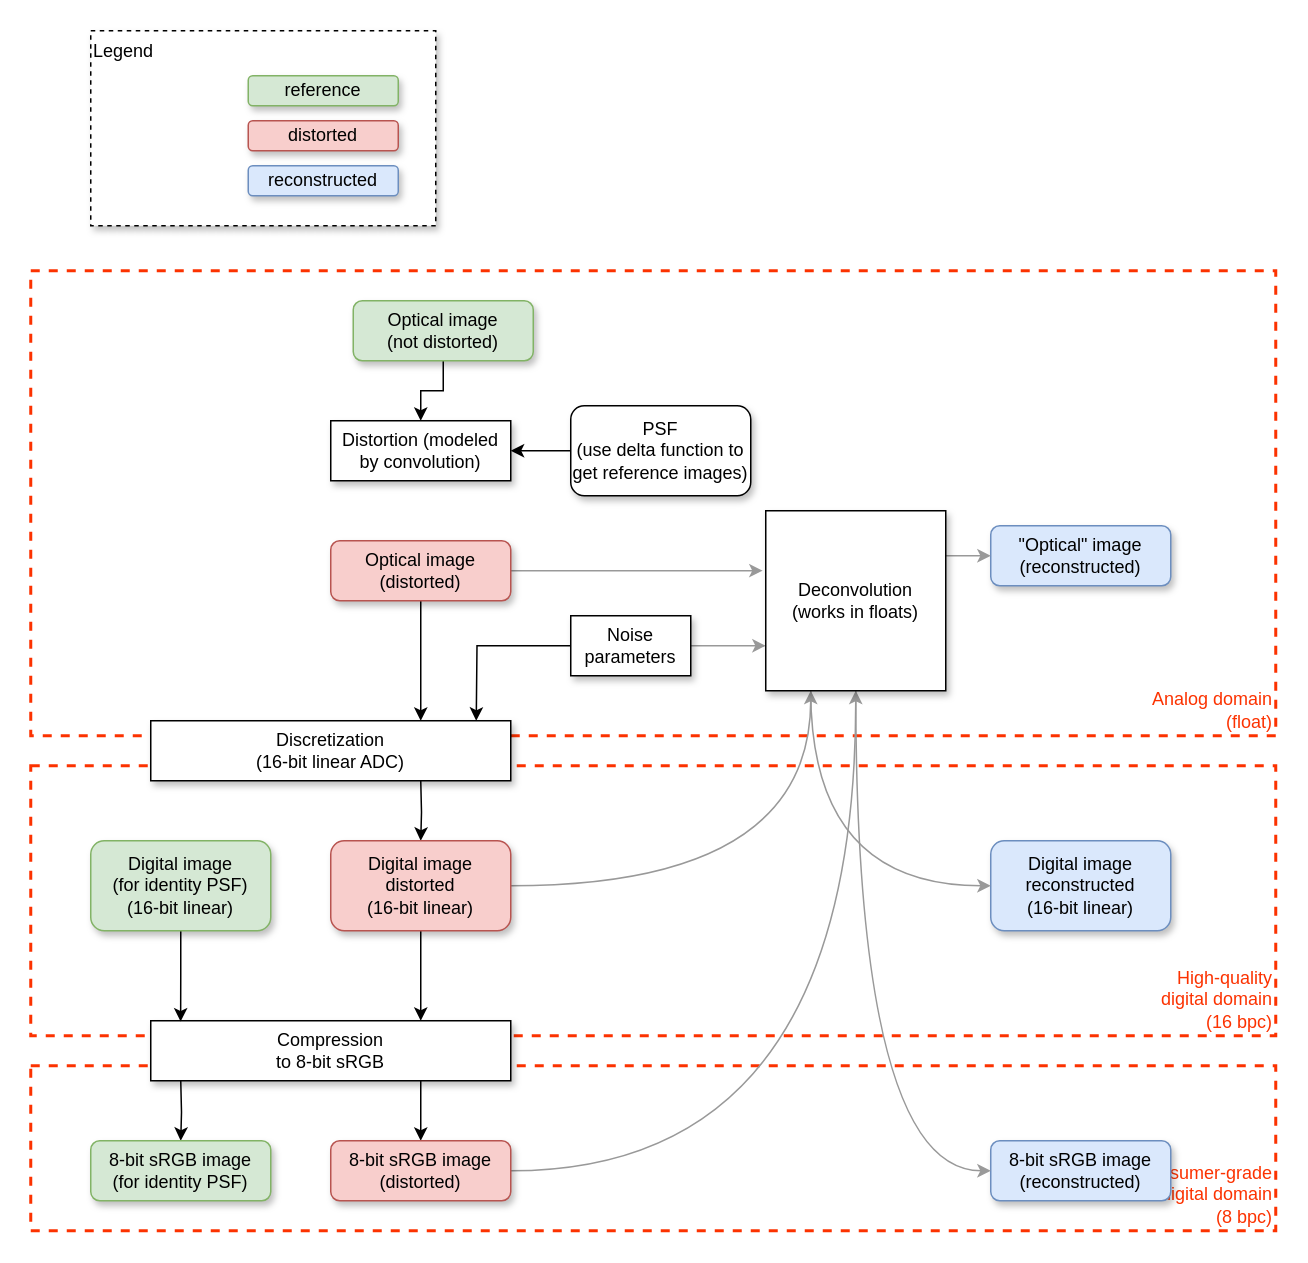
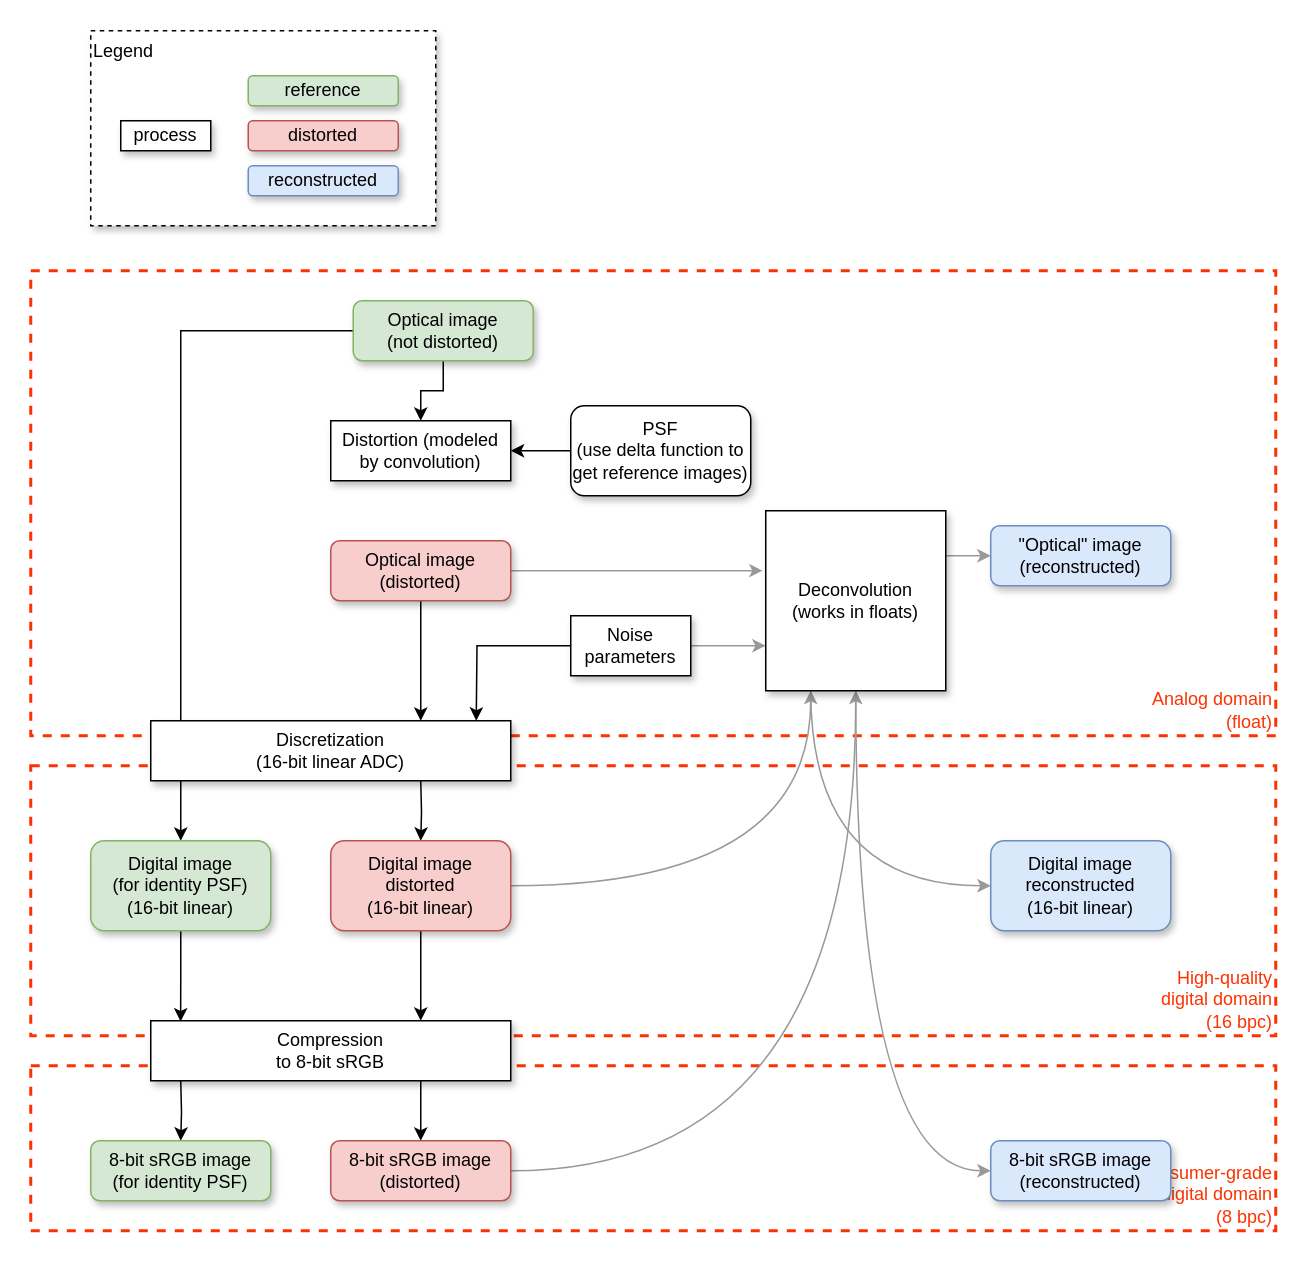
  <mxCell id="0" />
  <mxCell id="1" parent="0" />
  <mxCell id="2" value="Consumer-grade&lt;br&gt;digital domain&lt;br&gt;(8 bpc)" style="rounded=0;whiteSpace=wrap;html=1;shadow=0;dashed=1;glass=0;fillStyle=auto;fillColor=none;align=right;verticalAlign=bottom;strokeWidth=2;strokeColor=#FC3200;fontColor=#FC3200;" vertex="1" parent="1"><mxGeometry x="20" y="710" width="830" height="110" as="geometry" /></mxCell>
  <mxCell id="3" value="High-quality &lt;br&gt;digital domain&lt;br&gt;(16 bpc)" style="rounded=0;whiteSpace=wrap;html=1;shadow=0;dashed=1;glass=0;fillStyle=auto;fillColor=none;align=right;verticalAlign=bottom;strokeWidth=2;strokeColor=#FC3200;fontColor=#FC3200;" vertex="1" parent="1"><mxGeometry x="20" y="510" width="830" height="180" as="geometry" /></mxCell>
  <mxCell id="4" value="Analog domain&lt;br&gt;(float)" style="rounded=0;whiteSpace=wrap;html=1;shadow=0;dashed=1;glass=0;fillStyle=auto;fillColor=none;align=right;verticalAlign=bottom;strokeWidth=2;strokeColor=#FC3200;fontColor=#FC3200;" vertex="1" parent="1"><mxGeometry x="20" y="180" width="830" height="310" as="geometry" /></mxCell>
  <mxCell id="5" value="Legend" style="rounded=0;whiteSpace=wrap;html=1;shadow=1;align=left;verticalAlign=top;dashed=1;" vertex="1" parent="1"><mxGeometry x="60" y="20" width="230" height="130" as="geometry" /></mxCell>
  <mxCell id="6" style="edgeStyle=orthogonalEdgeStyle;rounded=0;orthogonalLoop=1;jettySize=auto;html=1;exitX=0.5;exitY=1;exitDx=0;exitDy=0;entryX=0.5;entryY=0;entryDx=0;entryDy=0;" edge="1" parent="1" source="8" target="12"><mxGeometry relative="1" as="geometry" /></mxCell>
+ <mxCell id="7" style="edgeStyle=orthogonalEdgeStyle;rounded=0;orthogonalLoop=1;jettySize=auto;html=1;exitX=0;exitY=0.5;exitDx=0;exitDy=0;entryX=0.5;entryY=0;entryDx=0;entryDy=0;fontColor=#FC3200;" edge="1" parent="1" source="8" target="29"><mxGeometry relative="1" as="geometry" /></mxCell>
  <mxCell id="8" value="Optical image&lt;br&gt;(not distorted)" style="rounded=1;whiteSpace=wrap;html=1;shadow=1;fillColor=#d5e8d4;strokeColor=#82b366;" vertex="1" parent="1"><mxGeometry x="235" y="200" width="120" height="40" as="geometry" /></mxCell>
  <mxCell id="9" style="edgeStyle=orthogonalEdgeStyle;rounded=0;orthogonalLoop=1;jettySize=auto;html=1;exitX=0.5;exitY=1;exitDx=0;exitDy=0;entryX=0.75;entryY=0;entryDx=0;entryDy=0;" edge="1" parent="1" source="11" target="16"><mxGeometry relative="1" as="geometry" /></mxCell>
  <mxCell id="10" style="edgeStyle=orthogonalEdgeStyle;rounded=0;orthogonalLoop=1;jettySize=auto;html=1;exitX=1;exitY=0.5;exitDx=0;exitDy=0;entryX=-0.017;entryY=0.333;entryDx=0;entryDy=0;entryPerimeter=0;fontColor=#FC3200;strokeColor=#999999;" edge="1" parent="1" source="11" target="41"><mxGeometry relative="1" as="geometry" /></mxCell>
  <mxCell id="11" value="Optical image&lt;br&gt;(distorted)" style="rounded=1;whiteSpace=wrap;html=1;shadow=1;fillColor=#f8cecc;strokeColor=#b85450;" vertex="1" parent="1"><mxGeometry x="220" y="360" width="120" height="40" as="geometry" /></mxCell>
  <mxCell id="12" value="Distortion (modeled by convolution)" style="rounded=0;whiteSpace=wrap;html=1;shadow=1;" vertex="1" parent="1"><mxGeometry x="220" y="280" width="120" height="40" as="geometry" /></mxCell>
  <mxCell id="13" style="edgeStyle=orthogonalEdgeStyle;rounded=0;orthogonalLoop=1;jettySize=auto;html=1;exitX=0;exitY=0.5;exitDx=0;exitDy=0;entryX=1;entryY=0.5;entryDx=0;entryDy=0;" edge="1" parent="1" source="14" target="12"><mxGeometry relative="1" as="geometry" /></mxCell>
  <mxCell id="14" value="PSF&lt;br&gt;(use delta function to get reference images)" style="rounded=1;whiteSpace=wrap;html=1;shadow=1;" vertex="1" parent="1"><mxGeometry x="380" y="270" width="120" height="60" as="geometry" /></mxCell>
  <mxCell id="15" style="edgeStyle=orthogonalEdgeStyle;rounded=0;orthogonalLoop=1;jettySize=auto;html=1;entryX=0.5;entryY=0;entryDx=0;entryDy=0;" edge="1" parent="1" target="23"><mxGeometry relative="1" as="geometry"><mxPoint x="280" y="520" as="sourcePoint" /></mxGeometry></mxCell>
  <mxCell id="16" value="Discretization&lt;br&gt;(16-bit linear ADC)" style="rounded=0;whiteSpace=wrap;html=1;shadow=1;" vertex="1" parent="1"><mxGeometry x="100" y="480" width="240" height="40" as="geometry" /></mxCell>
  <mxCell id="17" style="edgeStyle=orthogonalEdgeStyle;rounded=0;orthogonalLoop=1;jettySize=auto;html=1;exitX=0;exitY=0.5;exitDx=0;exitDy=0;" edge="1" parent="1" source="19"><mxGeometry relative="1" as="geometry"><mxPoint x="317" y="480" as="targetPoint" /></mxGeometry></mxCell>
  <mxCell id="18" style="edgeStyle=orthogonalEdgeStyle;rounded=0;orthogonalLoop=1;jettySize=auto;html=1;exitX=1;exitY=0.5;exitDx=0;exitDy=0;entryX=0;entryY=0.75;entryDx=0;entryDy=0;fontColor=#FC3200;strokeColor=#999999;" edge="1" parent="1" source="19" target="41"><mxGeometry relative="1" as="geometry" /></mxCell>
  <mxCell id="19" value="Noise&lt;br&gt;parameters" style="whiteSpace=wrap;html=1;shadow=1;rounded=0;" vertex="1" parent="1"><mxGeometry x="380" y="410" width="80" height="40" as="geometry" /></mxCell>
+ <mxCell id="20" value="process" style="rounded=0;whiteSpace=wrap;html=1;shadow=1;" vertex="1" parent="1"><mxGeometry x="80" y="80" width="60" height="20" as="geometry" /></mxCell>
  <mxCell id="21" style="edgeStyle=orthogonalEdgeStyle;rounded=0;orthogonalLoop=1;jettySize=auto;html=1;exitX=0.5;exitY=1;exitDx=0;exitDy=0;entryX=0.75;entryY=0;entryDx=0;entryDy=0;" edge="1" parent="1" source="23" target="25"><mxGeometry relative="1" as="geometry" /></mxCell>
  <mxCell id="22" style="edgeStyle=orthogonalEdgeStyle;rounded=0;orthogonalLoop=1;jettySize=auto;html=1;exitX=1;exitY=0.5;exitDx=0;exitDy=0;entryX=0.25;entryY=1;entryDx=0;entryDy=0;fontColor=#FC3200;curved=1;strokeColor=#999999;" edge="1" parent="1" source="23" target="41"><mxGeometry relative="1" as="geometry" /></mxCell>
  <mxCell id="23" value="Digital image&lt;br&gt;distorted&lt;br&gt;(16-bit linear)" style="rounded=1;whiteSpace=wrap;html=1;shadow=1;fillColor=#f8cecc;strokeColor=#b85450;" vertex="1" parent="1"><mxGeometry x="220" y="560" width="120" height="60" as="geometry" /></mxCell>
  <mxCell id="24" style="edgeStyle=orthogonalEdgeStyle;rounded=0;orthogonalLoop=1;jettySize=auto;html=1;exitX=0.75;exitY=1;exitDx=0;exitDy=0;entryX=0.5;entryY=0;entryDx=0;entryDy=0;" edge="1" parent="1" source="25" target="27"><mxGeometry relative="1" as="geometry" /></mxCell>
  <mxCell id="25" value="Compression &lt;br&gt;to 8-bit sRGB" style="rounded=0;whiteSpace=wrap;html=1;shadow=1;" vertex="1" parent="1"><mxGeometry x="100" y="680" width="240" height="40" as="geometry" /></mxCell>
  <mxCell id="26" style="edgeStyle=orthogonalEdgeStyle;rounded=0;orthogonalLoop=1;jettySize=auto;html=1;exitX=1;exitY=0.5;exitDx=0;exitDy=0;entryX=0.5;entryY=1;entryDx=0;entryDy=0;fontColor=#FC3200;curved=1;strokeColor=#999999;" edge="1" parent="1" source="27" target="41"><mxGeometry relative="1" as="geometry" /></mxCell>
  <mxCell id="27" value="8-bit sRGB image&lt;br&gt;(distorted)" style="rounded=1;whiteSpace=wrap;html=1;shadow=1;fillColor=#f8cecc;strokeColor=#b85450;" vertex="1" parent="1"><mxGeometry x="220" y="760" width="120" height="40" as="geometry" /></mxCell>
  <mxCell id="28" style="edgeStyle=orthogonalEdgeStyle;rounded=0;orthogonalLoop=1;jettySize=auto;html=1;exitX=0.5;exitY=1;exitDx=0;exitDy=0;entryX=0.083;entryY=0.013;entryDx=0;entryDy=0;entryPerimeter=0;fontColor=#FC3200;" edge="1" parent="1" source="29" target="25"><mxGeometry relative="1" as="geometry" /></mxCell>
  <mxCell id="29" value="Digital image&lt;br&gt;(for identity PSF)&lt;br&gt;(16-bit linear)" style="rounded=1;whiteSpace=wrap;html=1;shadow=1;fillColor=#d5e8d4;strokeColor=#82b366;" vertex="1" parent="1"><mxGeometry x="60" y="560" width="120" height="60" as="geometry" /></mxCell>
  <mxCell id="30" style="edgeStyle=orthogonalEdgeStyle;rounded=0;orthogonalLoop=1;jettySize=auto;html=1;exitX=0.75;exitY=1;exitDx=0;exitDy=0;entryX=0.5;entryY=0;entryDx=0;entryDy=0;" edge="1" parent="1" target="31"><mxGeometry relative="1" as="geometry"><mxPoint x="120" y="720" as="sourcePoint" /></mxGeometry></mxCell>
  <mxCell id="31" value="8-bit sRGB image&lt;br&gt;(for identity PSF)" style="rounded=1;whiteSpace=wrap;html=1;shadow=1;fillColor=#d5e8d4;strokeColor=#82b366;" vertex="1" parent="1"><mxGeometry x="60" y="760" width="120" height="40" as="geometry" /></mxCell>
  <mxCell id="32" value="reference" style="rounded=1;whiteSpace=wrap;html=1;shadow=1;fillColor=#d5e8d4;strokeColor=#82b366;" vertex="1" parent="1"><mxGeometry x="165" y="50" width="100" height="20" as="geometry" /></mxCell>
  <mxCell id="33" value="reconstructed" style="rounded=1;whiteSpace=wrap;html=1;shadow=1;fillColor=#dae8fc;strokeColor=#6c8ebf;" vertex="1" parent="1"><mxGeometry x="165" y="110" width="100" height="20" as="geometry" /></mxCell>
  <mxCell id="34" value="distorted" style="rounded=1;whiteSpace=wrap;html=1;shadow=1;fillColor=#f8cecc;strokeColor=#b85450;" vertex="1" parent="1"><mxGeometry x="165" y="80" width="100" height="20" as="geometry" /></mxCell>
  <mxCell id="35" value="8-bit sRGB image&lt;br&gt;(reconstructed)" style="rounded=1;whiteSpace=wrap;html=1;shadow=1;fillColor=#dae8fc;strokeColor=#6c8ebf;" vertex="1" parent="1"><mxGeometry x="660" y="760" width="120" height="40" as="geometry" /></mxCell>
  <mxCell id="36" value="Digital image&lt;br&gt;reconstructed&lt;br&gt;(16-bit linear)" style="rounded=1;whiteSpace=wrap;html=1;shadow=1;fillColor=#dae8fc;strokeColor=#6c8ebf;" vertex="1" parent="1"><mxGeometry x="660" y="560" width="120" height="60" as="geometry" /></mxCell>
  <mxCell id="37" value="&quot;Optical&quot; image&lt;br&gt;(reconstructed)" style="rounded=1;whiteSpace=wrap;html=1;shadow=1;fillColor=#dae8fc;strokeColor=#6c8ebf;" vertex="1" parent="1"><mxGeometry x="660" y="350" width="120" height="40" as="geometry" /></mxCell>
  <mxCell id="38" style="edgeStyle=orthogonalEdgeStyle;rounded=0;orthogonalLoop=1;jettySize=auto;html=1;exitX=1;exitY=0.25;exitDx=0;exitDy=0;entryX=0;entryY=0.5;entryDx=0;entryDy=0;fontColor=#FC3200;strokeColor=#999999;" edge="1" parent="1" source="41" target="37"><mxGeometry relative="1" as="geometry" /></mxCell>
  <mxCell id="39" style="edgeStyle=orthogonalEdgeStyle;rounded=0;orthogonalLoop=1;jettySize=auto;html=1;exitX=0.25;exitY=1;exitDx=0;exitDy=0;entryX=0;entryY=0.5;entryDx=0;entryDy=0;fontColor=#FC3200;curved=1;strokeColor=#999999;" edge="1" parent="1" source="41" target="36"><mxGeometry relative="1" as="geometry" /></mxCell>
  <mxCell id="40" style="edgeStyle=orthogonalEdgeStyle;curved=1;rounded=0;orthogonalLoop=1;jettySize=auto;html=1;exitX=0.5;exitY=1;exitDx=0;exitDy=0;entryX=0;entryY=0.5;entryDx=0;entryDy=0;fontColor=#FC3200;strokeColor=#999999;" edge="1" parent="1" source="41" target="35"><mxGeometry relative="1" as="geometry" /></mxCell>
  <mxCell id="41" value="Deconvolution&lt;br&gt;(works in floats)" style="rounded=0;whiteSpace=wrap;html=1;shadow=1;" vertex="1" parent="1"><mxGeometry x="510" y="340" width="120" height="120" as="geometry" /></mxCell>
